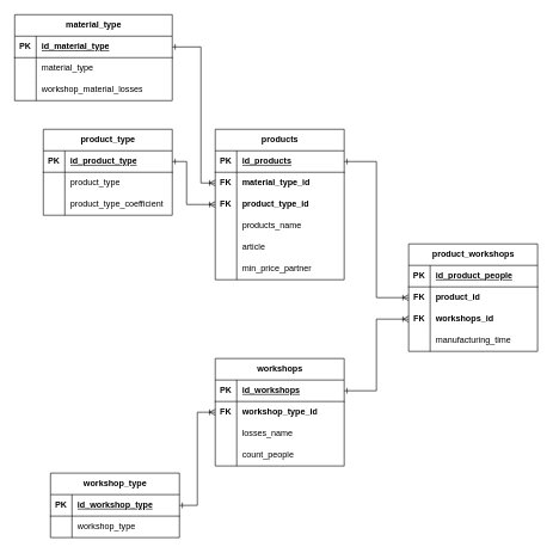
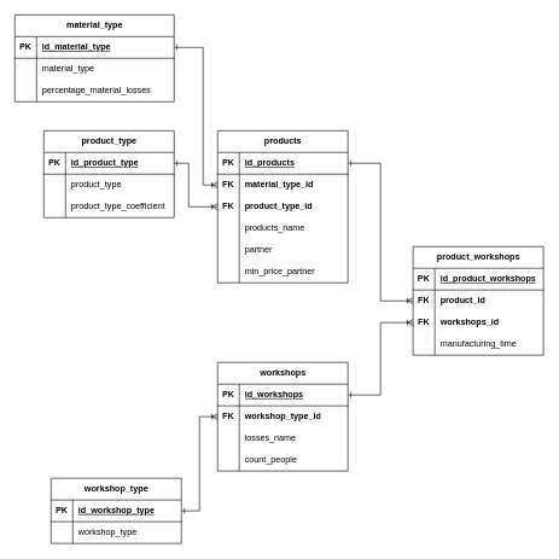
  <mxCell id="0" />
  <mxCell id="1" parent="0" />
  <mxCell id="2" value="material_type" style="shape=table;startSize=30;container=1;collapsible=1;childLayout=tableLayout;fixedRows=1;rowLines=0;fontStyle=1;align=center;resizeLast=1;html=1;" parent="1" vertex="1"><mxGeometry x="20" y="20" width="220" height="120" as="geometry" /></mxCell>
  <mxCell id="3" value="" style="shape=tableRow;horizontal=0;startSize=0;swimlaneHead=0;swimlaneBody=0;fillColor=none;collapsible=0;dropTarget=0;points=[[0,0.5],[1,0.5]];portConstraint=eastwest;top=0;left=0;right=0;bottom=1;" parent="2" vertex="1"><mxGeometry y="30" width="220" height="30" as="geometry" /></mxCell>
  <mxCell id="4" value="PK" style="shape=partialRectangle;connectable=0;fillColor=none;top=0;left=0;bottom=0;right=0;fontStyle=1;overflow=hidden;whiteSpace=wrap;html=1;" parent="3" vertex="1"><mxGeometry width="30" height="30" as="geometry"><mxRectangle width="30" height="30" as="alternateBounds" /></mxGeometry></mxCell>
  <mxCell id="5" value="id_material_type" style="shape=partialRectangle;connectable=0;fillColor=none;top=0;left=0;bottom=0;right=0;align=left;spacingLeft=6;fontStyle=5;overflow=hidden;whiteSpace=wrap;html=1;" parent="3" vertex="1"><mxGeometry x="30" width="190" height="30" as="geometry"><mxRectangle width="190" height="30" as="alternateBounds" /></mxGeometry></mxCell>
  <mxCell id="6" value="" style="shape=tableRow;horizontal=0;startSize=0;swimlaneHead=0;swimlaneBody=0;fillColor=none;collapsible=0;dropTarget=0;points=[[0,0.5],[1,0.5]];portConstraint=eastwest;top=0;left=0;right=0;bottom=0;" parent="2" vertex="1"><mxGeometry y="60" width="220" height="30" as="geometry" /></mxCell>
  <mxCell id="7" value="" style="shape=partialRectangle;connectable=0;fillColor=none;top=0;left=0;bottom=0;right=0;editable=1;overflow=hidden;whiteSpace=wrap;html=1;" parent="6" vertex="1"><mxGeometry width="30" height="30" as="geometry"><mxRectangle width="30" height="30" as="alternateBounds" /></mxGeometry></mxCell>
  <mxCell id="8" value="material_type" style="shape=partialRectangle;connectable=0;fillColor=none;top=0;left=0;bottom=0;right=0;align=left;spacingLeft=6;overflow=hidden;whiteSpace=wrap;html=1;" parent="6" vertex="1"><mxGeometry x="30" width="190" height="30" as="geometry"><mxRectangle width="190" height="30" as="alternateBounds" /></mxGeometry></mxCell>
  <mxCell id="9" value="" style="shape=tableRow;horizontal=0;startSize=0;swimlaneHead=0;swimlaneBody=0;fillColor=none;collapsible=0;dropTarget=0;points=[[0,0.5],[1,0.5]];portConstraint=eastwest;top=0;left=0;right=0;bottom=0;" parent="2" vertex="1"><mxGeometry y="90" width="220" height="30" as="geometry" /></mxCell>
  <mxCell id="10" value="" style="shape=partialRectangle;connectable=0;fillColor=none;top=0;left=0;bottom=0;right=0;editable=1;overflow=hidden;whiteSpace=wrap;html=1;" parent="9" vertex="1"><mxGeometry width="30" height="30" as="geometry"><mxRectangle width="30" height="30" as="alternateBounds" /></mxGeometry></mxCell>
- <mxCell id="11" value="workshop_material_losses" style="shape=partialRectangle;connectable=0;fillColor=none;top=0;left=0;bottom=0;right=0;align=left;spacingLeft=6;overflow=hidden;whiteSpace=wrap;html=1;" parent="9" vertex="1"><mxGeometry x="30" width="190" height="30" as="geometry"><mxRectangle width="190" height="30" as="alternateBounds" /></mxGeometry></mxCell>
+ <mxCell id="11" value="percentage_material_losses" style="shape=partialRectangle;connectable=0;fillColor=none;top=0;left=0;bottom=0;right=0;align=left;spacingLeft=6;overflow=hidden;whiteSpace=wrap;html=1;" parent="9" vertex="1"><mxGeometry x="30" width="190" height="30" as="geometry"><mxRectangle width="190" height="30" as="alternateBounds" /></mxGeometry></mxCell>
  <mxCell id="12" value="&lt;span style=&quot;background-color: transparent; color: light-dark(rgb(0, 0, 0), rgb(255, 255, 255));&quot;&gt;product_type&lt;/span&gt;" style="shape=table;startSize=30;container=1;collapsible=1;childLayout=tableLayout;fixedRows=1;rowLines=0;fontStyle=1;align=center;resizeLast=1;html=1;" parent="1" vertex="1"><mxGeometry x="60" y="180" width="180" height="120" as="geometry" /></mxCell>
  <mxCell id="13" value="" style="shape=tableRow;horizontal=0;startSize=0;swimlaneHead=0;swimlaneBody=0;fillColor=none;collapsible=0;dropTarget=0;points=[[0,0.5],[1,0.5]];portConstraint=eastwest;top=0;left=0;right=0;bottom=1;" parent="12" vertex="1"><mxGeometry y="30" width="180" height="30" as="geometry" /></mxCell>
  <mxCell id="14" value="PK" style="shape=partialRectangle;connectable=0;fillColor=none;top=0;left=0;bottom=0;right=0;fontStyle=1;overflow=hidden;whiteSpace=wrap;html=1;" parent="13" vertex="1"><mxGeometry width="30" height="30" as="geometry"><mxRectangle width="30" height="30" as="alternateBounds" /></mxGeometry></mxCell>
  <mxCell id="15" value="id_product_type" style="shape=partialRectangle;connectable=0;fillColor=none;top=0;left=0;bottom=0;right=0;align=left;spacingLeft=6;fontStyle=5;overflow=hidden;whiteSpace=wrap;html=1;" parent="13" vertex="1"><mxGeometry x="30" width="150" height="30" as="geometry"><mxRectangle width="150" height="30" as="alternateBounds" /></mxGeometry></mxCell>
  <mxCell id="16" value="" style="shape=tableRow;horizontal=0;startSize=0;swimlaneHead=0;swimlaneBody=0;fillColor=none;collapsible=0;dropTarget=0;points=[[0,0.5],[1,0.5]];portConstraint=eastwest;top=0;left=0;right=0;bottom=0;" parent="12" vertex="1"><mxGeometry y="60" width="180" height="30" as="geometry" /></mxCell>
  <mxCell id="17" value="" style="shape=partialRectangle;connectable=0;fillColor=none;top=0;left=0;bottom=0;right=0;editable=1;overflow=hidden;whiteSpace=wrap;html=1;" parent="16" vertex="1"><mxGeometry width="30" height="30" as="geometry"><mxRectangle width="30" height="30" as="alternateBounds" /></mxGeometry></mxCell>
  <mxCell id="18" value="product_type" style="shape=partialRectangle;connectable=0;fillColor=none;top=0;left=0;bottom=0;right=0;align=left;spacingLeft=6;overflow=hidden;whiteSpace=wrap;html=1;" parent="16" vertex="1"><mxGeometry x="30" width="150" height="30" as="geometry"><mxRectangle width="150" height="30" as="alternateBounds" /></mxGeometry></mxCell>
  <mxCell id="19" value="" style="shape=tableRow;horizontal=0;startSize=0;swimlaneHead=0;swimlaneBody=0;fillColor=none;collapsible=0;dropTarget=0;points=[[0,0.5],[1,0.5]];portConstraint=eastwest;top=0;left=0;right=0;bottom=0;" parent="12" vertex="1"><mxGeometry y="90" width="180" height="30" as="geometry" /></mxCell>
  <mxCell id="20" value="" style="shape=partialRectangle;connectable=0;fillColor=none;top=0;left=0;bottom=0;right=0;editable=1;overflow=hidden;whiteSpace=wrap;html=1;" parent="19" vertex="1"><mxGeometry width="30" height="30" as="geometry"><mxRectangle width="30" height="30" as="alternateBounds" /></mxGeometry></mxCell>
  <mxCell id="21" value="product_type_coefficient" style="shape=partialRectangle;connectable=0;fillColor=none;top=0;left=0;bottom=0;right=0;align=left;spacingLeft=6;overflow=hidden;whiteSpace=wrap;html=1;" parent="19" vertex="1"><mxGeometry x="30" width="150" height="30" as="geometry"><mxRectangle width="150" height="30" as="alternateBounds" /></mxGeometry></mxCell>
  <mxCell id="22" value="workshop_type" style="shape=table;startSize=30;container=1;collapsible=1;childLayout=tableLayout;fixedRows=1;rowLines=0;fontStyle=1;align=center;resizeLast=1;html=1;" parent="1" vertex="1"><mxGeometry x="70" y="660" width="180" height="90" as="geometry" /></mxCell>
  <mxCell id="23" value="" style="shape=tableRow;horizontal=0;startSize=0;swimlaneHead=0;swimlaneBody=0;fillColor=none;collapsible=0;dropTarget=0;points=[[0,0.5],[1,0.5]];portConstraint=eastwest;top=0;left=0;right=0;bottom=1;" parent="22" vertex="1"><mxGeometry y="30" width="180" height="30" as="geometry" /></mxCell>
  <mxCell id="24" value="PK" style="shape=partialRectangle;connectable=0;fillColor=none;top=0;left=0;bottom=0;right=0;fontStyle=1;overflow=hidden;whiteSpace=wrap;html=1;" parent="23" vertex="1"><mxGeometry width="30" height="30" as="geometry"><mxRectangle width="30" height="30" as="alternateBounds" /></mxGeometry></mxCell>
  <mxCell id="25" value="id_&lt;span style=&quot;text-align: center; text-wrap-mode: nowrap;&quot;&gt;workshop_type&lt;/span&gt;" style="shape=partialRectangle;connectable=0;fillColor=none;top=0;left=0;bottom=0;right=0;align=left;spacingLeft=6;fontStyle=5;overflow=hidden;whiteSpace=wrap;html=1;" parent="23" vertex="1"><mxGeometry x="30" width="150" height="30" as="geometry"><mxRectangle width="150" height="30" as="alternateBounds" /></mxGeometry></mxCell>
  <mxCell id="26" value="" style="shape=tableRow;horizontal=0;startSize=0;swimlaneHead=0;swimlaneBody=0;fillColor=none;collapsible=0;dropTarget=0;points=[[0,0.5],[1,0.5]];portConstraint=eastwest;top=0;left=0;right=0;bottom=0;" parent="22" vertex="1"><mxGeometry y="60" width="180" height="30" as="geometry" /></mxCell>
  <mxCell id="27" value="" style="shape=partialRectangle;connectable=0;fillColor=none;top=0;left=0;bottom=0;right=0;editable=1;overflow=hidden;whiteSpace=wrap;html=1;" parent="26" vertex="1"><mxGeometry width="30" height="30" as="geometry"><mxRectangle width="30" height="30" as="alternateBounds" /></mxGeometry></mxCell>
  <mxCell id="28" value="&lt;span style=&quot;text-align: center; text-wrap-mode: nowrap;&quot;&gt;workshop_type&lt;/span&gt;" style="shape=partialRectangle;connectable=0;fillColor=none;top=0;left=0;bottom=0;right=0;align=left;spacingLeft=6;overflow=hidden;whiteSpace=wrap;html=1;" parent="26" vertex="1"><mxGeometry x="30" width="150" height="30" as="geometry"><mxRectangle width="150" height="30" as="alternateBounds" /></mxGeometry></mxCell>
  <mxCell id="29" value="workshops" style="shape=table;startSize=30;container=1;collapsible=1;childLayout=tableLayout;fixedRows=1;rowLines=0;fontStyle=1;align=center;resizeLast=1;html=1;" parent="1" vertex="1"><mxGeometry x="300" y="500" width="180" height="150" as="geometry" /></mxCell>
  <mxCell id="30" value="" style="shape=tableRow;horizontal=0;startSize=0;swimlaneHead=0;swimlaneBody=0;fillColor=none;collapsible=0;dropTarget=0;points=[[0,0.5],[1,0.5]];portConstraint=eastwest;top=0;left=0;right=0;bottom=1;" parent="29" vertex="1"><mxGeometry y="30" width="180" height="30" as="geometry" /></mxCell>
  <mxCell id="31" value="PK" style="shape=partialRectangle;connectable=0;fillColor=none;top=0;left=0;bottom=0;right=0;fontStyle=1;overflow=hidden;whiteSpace=wrap;html=1;" parent="30" vertex="1"><mxGeometry width="30" height="30" as="geometry"><mxRectangle width="30" height="30" as="alternateBounds" /></mxGeometry></mxCell>
  <mxCell id="32" value="id_&lt;span style=&quot;text-align: center; text-wrap-mode: nowrap;&quot;&gt;workshops&lt;/span&gt;" style="shape=partialRectangle;connectable=0;fillColor=none;top=0;left=0;bottom=0;right=0;align=left;spacingLeft=6;fontStyle=5;overflow=hidden;whiteSpace=wrap;html=1;" parent="30" vertex="1"><mxGeometry x="30" width="150" height="30" as="geometry"><mxRectangle width="150" height="30" as="alternateBounds" /></mxGeometry></mxCell>
  <mxCell id="33" style="shape=tableRow;horizontal=0;startSize=0;swimlaneHead=0;swimlaneBody=0;fillColor=none;collapsible=0;dropTarget=0;points=[[0,0.5],[1,0.5]];portConstraint=eastwest;top=0;left=0;right=0;bottom=0;" parent="29" vertex="1"><mxGeometry y="60" width="180" height="30" as="geometry" /></mxCell>
  <mxCell id="34" value="&lt;b&gt;FK&lt;/b&gt;" style="shape=partialRectangle;connectable=0;fillColor=none;top=0;left=0;bottom=0;right=0;editable=1;overflow=hidden;whiteSpace=wrap;html=1;" parent="33" vertex="1"><mxGeometry width="30" height="30" as="geometry"><mxRectangle width="30" height="30" as="alternateBounds" /></mxGeometry></mxCell>
  <mxCell id="35" value="&lt;span style=&quot;text-align: center; text-wrap-mode: nowrap;&quot;&gt;&lt;b&gt;workshop_type_id&lt;/b&gt;&lt;/span&gt;" style="shape=partialRectangle;connectable=0;fillColor=none;top=0;left=0;bottom=0;right=0;align=left;spacingLeft=6;overflow=hidden;whiteSpace=wrap;html=1;" parent="33" vertex="1"><mxGeometry x="30" width="150" height="30" as="geometry"><mxRectangle width="150" height="30" as="alternateBounds" /></mxGeometry></mxCell>
  <mxCell id="36" value="" style="shape=tableRow;horizontal=0;startSize=0;swimlaneHead=0;swimlaneBody=0;fillColor=none;collapsible=0;dropTarget=0;points=[[0,0.5],[1,0.5]];portConstraint=eastwest;top=0;left=0;right=0;bottom=0;" parent="29" vertex="1"><mxGeometry y="90" width="180" height="30" as="geometry" /></mxCell>
  <mxCell id="37" value="" style="shape=partialRectangle;connectable=0;fillColor=none;top=0;left=0;bottom=0;right=0;editable=1;overflow=hidden;whiteSpace=wrap;html=1;" parent="36" vertex="1"><mxGeometry width="30" height="30" as="geometry"><mxRectangle width="30" height="30" as="alternateBounds" /></mxGeometry></mxCell>
  <mxCell id="38" value="&lt;span style=&quot;text-align: center; text-wrap-mode: nowrap;&quot;&gt;losses_name&lt;/span&gt;" style="shape=partialRectangle;connectable=0;fillColor=none;top=0;left=0;bottom=0;right=0;align=left;spacingLeft=6;overflow=hidden;whiteSpace=wrap;html=1;" parent="36" vertex="1"><mxGeometry x="30" width="150" height="30" as="geometry"><mxRectangle width="150" height="30" as="alternateBounds" /></mxGeometry></mxCell>
  <mxCell id="39" style="shape=tableRow;horizontal=0;startSize=0;swimlaneHead=0;swimlaneBody=0;fillColor=none;collapsible=0;dropTarget=0;points=[[0,0.5],[1,0.5]];portConstraint=eastwest;top=0;left=0;right=0;bottom=0;" parent="29" vertex="1"><mxGeometry y="120" width="180" height="30" as="geometry" /></mxCell>
  <mxCell id="40" style="shape=partialRectangle;connectable=0;fillColor=none;top=0;left=0;bottom=0;right=0;editable=1;overflow=hidden;whiteSpace=wrap;html=1;" parent="39" vertex="1"><mxGeometry width="30" height="30" as="geometry"><mxRectangle width="30" height="30" as="alternateBounds" /></mxGeometry></mxCell>
  <mxCell id="41" value="count_people" style="shape=partialRectangle;connectable=0;fillColor=none;top=0;left=0;bottom=0;right=0;align=left;spacingLeft=6;overflow=hidden;whiteSpace=wrap;html=1;" parent="39" vertex="1"><mxGeometry x="30" width="150" height="30" as="geometry"><mxRectangle width="150" height="30" as="alternateBounds" /></mxGeometry></mxCell>
  <mxCell id="42" value="products" style="shape=table;startSize=30;container=1;collapsible=1;childLayout=tableLayout;fixedRows=1;rowLines=0;fontStyle=1;align=center;resizeLast=1;html=1;" parent="1" vertex="1"><mxGeometry x="300" y="180" width="180" height="210" as="geometry" /></mxCell>
  <mxCell id="43" value="" style="shape=tableRow;horizontal=0;startSize=0;swimlaneHead=0;swimlaneBody=0;fillColor=none;collapsible=0;dropTarget=0;points=[[0,0.5],[1,0.5]];portConstraint=eastwest;top=0;left=0;right=0;bottom=1;" parent="42" vertex="1"><mxGeometry y="30" width="180" height="30" as="geometry" /></mxCell>
  <mxCell id="44" value="PK" style="shape=partialRectangle;connectable=0;fillColor=none;top=0;left=0;bottom=0;right=0;fontStyle=1;overflow=hidden;whiteSpace=wrap;html=1;" parent="43" vertex="1"><mxGeometry width="30" height="30" as="geometry"><mxRectangle width="30" height="30" as="alternateBounds" /></mxGeometry></mxCell>
  <mxCell id="45" value="id_&lt;span style=&quot;text-align: center; text-wrap-mode: nowrap;&quot;&gt;products&lt;/span&gt;" style="shape=partialRectangle;connectable=0;fillColor=none;top=0;left=0;bottom=0;right=0;align=left;spacingLeft=6;fontStyle=5;overflow=hidden;whiteSpace=wrap;html=1;" parent="43" vertex="1"><mxGeometry x="30" width="150" height="30" as="geometry"><mxRectangle width="150" height="30" as="alternateBounds" /></mxGeometry></mxCell>
  <mxCell id="46" style="shape=tableRow;horizontal=0;startSize=0;swimlaneHead=0;swimlaneBody=0;fillColor=none;collapsible=0;dropTarget=0;points=[[0,0.5],[1,0.5]];portConstraint=eastwest;top=0;left=0;right=0;bottom=0;" parent="42" vertex="1"><mxGeometry y="60" width="180" height="30" as="geometry" /></mxCell>
  <mxCell id="47" value="&lt;b&gt;FK&lt;/b&gt;" style="shape=partialRectangle;connectable=0;fillColor=none;top=0;left=0;bottom=0;right=0;editable=1;overflow=hidden;whiteSpace=wrap;html=1;" parent="46" vertex="1"><mxGeometry width="30" height="30" as="geometry"><mxRectangle width="30" height="30" as="alternateBounds" /></mxGeometry></mxCell>
  <mxCell id="48" value="&lt;span style=&quot;font-weight: 700; text-align: center; text-wrap-mode: nowrap;&quot;&gt;material_type&lt;/span&gt;&lt;span style=&quot;text-align: center; text-wrap-mode: nowrap;&quot;&gt;&lt;b style=&quot;&quot;&gt;_id&lt;/b&gt;&lt;/span&gt;" style="shape=partialRectangle;connectable=0;fillColor=none;top=0;left=0;bottom=0;right=0;align=left;spacingLeft=6;overflow=hidden;whiteSpace=wrap;html=1;" parent="46" vertex="1"><mxGeometry x="30" width="150" height="30" as="geometry"><mxRectangle width="150" height="30" as="alternateBounds" /></mxGeometry></mxCell>
  <mxCell id="49" style="shape=tableRow;horizontal=0;startSize=0;swimlaneHead=0;swimlaneBody=0;fillColor=none;collapsible=0;dropTarget=0;points=[[0,0.5],[1,0.5]];portConstraint=eastwest;top=0;left=0;right=0;bottom=0;" parent="42" vertex="1"><mxGeometry y="90" width="180" height="30" as="geometry" /></mxCell>
  <mxCell id="50" value="&lt;b&gt;FK&lt;/b&gt;" style="shape=partialRectangle;connectable=0;fillColor=none;top=0;left=0;bottom=0;right=0;editable=1;overflow=hidden;whiteSpace=wrap;html=1;" parent="49" vertex="1"><mxGeometry width="30" height="30" as="geometry"><mxRectangle width="30" height="30" as="alternateBounds" /></mxGeometry></mxCell>
  <mxCell id="51" value="&lt;span style=&quot;font-weight: 700; text-align: center; text-wrap-mode: nowrap;&quot;&gt;product_type_id&lt;/span&gt;" style="shape=partialRectangle;connectable=0;fillColor=none;top=0;left=0;bottom=0;right=0;align=left;spacingLeft=6;overflow=hidden;whiteSpace=wrap;html=1;" parent="49" vertex="1"><mxGeometry x="30" width="150" height="30" as="geometry"><mxRectangle width="150" height="30" as="alternateBounds" /></mxGeometry></mxCell>
  <mxCell id="52" value="" style="shape=tableRow;horizontal=0;startSize=0;swimlaneHead=0;swimlaneBody=0;fillColor=none;collapsible=0;dropTarget=0;points=[[0,0.5],[1,0.5]];portConstraint=eastwest;top=0;left=0;right=0;bottom=0;" parent="42" vertex="1"><mxGeometry y="120" width="180" height="30" as="geometry" /></mxCell>
  <mxCell id="53" value="" style="shape=partialRectangle;connectable=0;fillColor=none;top=0;left=0;bottom=0;right=0;editable=1;overflow=hidden;whiteSpace=wrap;html=1;" parent="52" vertex="1"><mxGeometry width="30" height="30" as="geometry"><mxRectangle width="30" height="30" as="alternateBounds" /></mxGeometry></mxCell>
  <mxCell id="54" value="&lt;span style=&quot;text-align: center; text-wrap-mode: nowrap;&quot;&gt;products_name&lt;/span&gt;" style="shape=partialRectangle;connectable=0;fillColor=none;top=0;left=0;bottom=0;right=0;align=left;spacingLeft=6;overflow=hidden;whiteSpace=wrap;html=1;" parent="52" vertex="1"><mxGeometry x="30" width="150" height="30" as="geometry"><mxRectangle width="150" height="30" as="alternateBounds" /></mxGeometry></mxCell>
  <mxCell id="55" style="shape=tableRow;horizontal=0;startSize=0;swimlaneHead=0;swimlaneBody=0;fillColor=none;collapsible=0;dropTarget=0;points=[[0,0.5],[1,0.5]];portConstraint=eastwest;top=0;left=0;right=0;bottom=0;" parent="42" vertex="1"><mxGeometry y="150" width="180" height="30" as="geometry" /></mxCell>
  <mxCell id="56" style="shape=partialRectangle;connectable=0;fillColor=none;top=0;left=0;bottom=0;right=0;editable=1;overflow=hidden;whiteSpace=wrap;html=1;" parent="55" vertex="1"><mxGeometry width="30" height="30" as="geometry"><mxRectangle width="30" height="30" as="alternateBounds" /></mxGeometry></mxCell>
- <mxCell id="57" value="article" style="shape=partialRectangle;connectable=0;fillColor=none;top=0;left=0;bottom=0;right=0;align=left;spacingLeft=6;overflow=hidden;whiteSpace=wrap;html=1;" parent="55" vertex="1"><mxGeometry x="30" width="150" height="30" as="geometry"><mxRectangle width="150" height="30" as="alternateBounds" /></mxGeometry></mxCell>
+ <mxCell id="57" value="partner" style="shape=partialRectangle;connectable=0;fillColor=none;top=0;left=0;bottom=0;right=0;align=left;spacingLeft=6;overflow=hidden;whiteSpace=wrap;html=1;" parent="55" vertex="1"><mxGeometry x="30" width="150" height="30" as="geometry"><mxRectangle width="150" height="30" as="alternateBounds" /></mxGeometry></mxCell>
  <mxCell id="58" style="shape=tableRow;horizontal=0;startSize=0;swimlaneHead=0;swimlaneBody=0;fillColor=none;collapsible=0;dropTarget=0;points=[[0,0.5],[1,0.5]];portConstraint=eastwest;top=0;left=0;right=0;bottom=0;" parent="42" vertex="1"><mxGeometry y="180" width="180" height="30" as="geometry" /></mxCell>
  <mxCell id="59" style="shape=partialRectangle;connectable=0;fillColor=none;top=0;left=0;bottom=0;right=0;editable=1;overflow=hidden;whiteSpace=wrap;html=1;" parent="58" vertex="1"><mxGeometry width="30" height="30" as="geometry"><mxRectangle width="30" height="30" as="alternateBounds" /></mxGeometry></mxCell>
  <mxCell id="60" value="min_price_partner" style="shape=partialRectangle;connectable=0;fillColor=none;top=0;left=0;bottom=0;right=0;align=left;spacingLeft=6;overflow=hidden;whiteSpace=wrap;html=1;" parent="58" vertex="1"><mxGeometry x="30" width="150" height="30" as="geometry"><mxRectangle width="150" height="30" as="alternateBounds" /></mxGeometry></mxCell>
  <mxCell id="61" value="product_workshops" style="shape=table;startSize=30;container=1;collapsible=1;childLayout=tableLayout;fixedRows=1;rowLines=0;fontStyle=1;align=center;resizeLast=1;html=1;" parent="1" vertex="1"><mxGeometry x="570" y="340" width="180" height="150" as="geometry" /></mxCell>
  <mxCell id="62" value="" style="shape=tableRow;horizontal=0;startSize=0;swimlaneHead=0;swimlaneBody=0;fillColor=none;collapsible=0;dropTarget=0;points=[[0,0.5],[1,0.5]];portConstraint=eastwest;top=0;left=0;right=0;bottom=1;" parent="61" vertex="1"><mxGeometry y="30" width="180" height="30" as="geometry" /></mxCell>
  <mxCell id="63" value="PK" style="shape=partialRectangle;connectable=0;fillColor=none;top=0;left=0;bottom=0;right=0;fontStyle=1;overflow=hidden;whiteSpace=wrap;html=1;" parent="62" vertex="1"><mxGeometry width="30" height="30" as="geometry"><mxRectangle width="30" height="30" as="alternateBounds" /></mxGeometry></mxCell>
- <mxCell id="64" value="id_&lt;span style=&quot;text-align: center; text-wrap-mode: nowrap;&quot;&gt;product_people&lt;/span&gt;" style="shape=partialRectangle;connectable=0;fillColor=none;top=0;left=0;bottom=0;right=0;align=left;spacingLeft=6;fontStyle=5;overflow=hidden;whiteSpace=wrap;html=1;" parent="62" vertex="1"><mxGeometry x="30" width="150" height="30" as="geometry"><mxRectangle width="150" height="30" as="alternateBounds" /></mxGeometry></mxCell>
+ <mxCell id="64" value="id_&lt;span style=&quot;text-align: center; text-wrap-mode: nowrap;&quot;&gt;product_workshops&lt;/span&gt;" style="shape=partialRectangle;connectable=0;fillColor=none;top=0;left=0;bottom=0;right=0;align=left;spacingLeft=6;fontStyle=5;overflow=hidden;whiteSpace=wrap;html=1;" parent="62" vertex="1"><mxGeometry x="30" width="150" height="30" as="geometry"><mxRectangle width="150" height="30" as="alternateBounds" /></mxGeometry></mxCell>
  <mxCell id="65" style="shape=tableRow;horizontal=0;startSize=0;swimlaneHead=0;swimlaneBody=0;fillColor=none;collapsible=0;dropTarget=0;points=[[0,0.5],[1,0.5]];portConstraint=eastwest;top=0;left=0;right=0;bottom=0;" parent="61" vertex="1"><mxGeometry y="60" width="180" height="30" as="geometry" /></mxCell>
  <mxCell id="66" value="&lt;b&gt;FK&lt;/b&gt;" style="shape=partialRectangle;connectable=0;fillColor=none;top=0;left=0;bottom=0;right=0;editable=1;overflow=hidden;whiteSpace=wrap;html=1;" parent="65" vertex="1"><mxGeometry width="30" height="30" as="geometry"><mxRectangle width="30" height="30" as="alternateBounds" /></mxGeometry></mxCell>
  <mxCell id="67" value="&lt;span style=&quot;font-weight: 700; text-align: center; text-wrap-mode: nowrap;&quot;&gt;product_id&lt;/span&gt;" style="shape=partialRectangle;connectable=0;fillColor=none;top=0;left=0;bottom=0;right=0;align=left;spacingLeft=6;overflow=hidden;whiteSpace=wrap;html=1;" parent="65" vertex="1"><mxGeometry x="30" width="150" height="30" as="geometry"><mxRectangle width="150" height="30" as="alternateBounds" /></mxGeometry></mxCell>
  <mxCell id="68" style="shape=tableRow;horizontal=0;startSize=0;swimlaneHead=0;swimlaneBody=0;fillColor=none;collapsible=0;dropTarget=0;points=[[0,0.5],[1,0.5]];portConstraint=eastwest;top=0;left=0;right=0;bottom=0;" parent="61" vertex="1"><mxGeometry y="90" width="180" height="30" as="geometry" /></mxCell>
  <mxCell id="69" value="&lt;b&gt;FK&lt;/b&gt;" style="shape=partialRectangle;connectable=0;fillColor=none;top=0;left=0;bottom=0;right=0;editable=1;overflow=hidden;whiteSpace=wrap;html=1;" parent="68" vertex="1"><mxGeometry width="30" height="30" as="geometry"><mxRectangle width="30" height="30" as="alternateBounds" /></mxGeometry></mxCell>
  <mxCell id="70" value="&lt;span style=&quot;font-weight: 700; text-align: center; text-wrap-mode: nowrap;&quot;&gt;workshops&lt;/span&gt;&lt;span style=&quot;text-align: center; text-wrap-mode: nowrap;&quot;&gt;&lt;b style=&quot;&quot;&gt;_id&lt;/b&gt;&lt;/span&gt;" style="shape=partialRectangle;connectable=0;fillColor=none;top=0;left=0;bottom=0;right=0;align=left;spacingLeft=6;overflow=hidden;whiteSpace=wrap;html=1;" parent="68" vertex="1"><mxGeometry x="30" width="150" height="30" as="geometry"><mxRectangle width="150" height="30" as="alternateBounds" /></mxGeometry></mxCell>
  <mxCell id="71" value="" style="shape=tableRow;horizontal=0;startSize=0;swimlaneHead=0;swimlaneBody=0;fillColor=none;collapsible=0;dropTarget=0;points=[[0,0.5],[1,0.5]];portConstraint=eastwest;top=0;left=0;right=0;bottom=0;" parent="61" vertex="1"><mxGeometry y="120" width="180" height="30" as="geometry" /></mxCell>
  <mxCell id="72" value="" style="shape=partialRectangle;connectable=0;fillColor=none;top=0;left=0;bottom=0;right=0;editable=1;overflow=hidden;whiteSpace=wrap;html=1;" parent="71" vertex="1"><mxGeometry width="30" height="30" as="geometry"><mxRectangle width="30" height="30" as="alternateBounds" /></mxGeometry></mxCell>
  <mxCell id="73" value="&lt;div style=&quot;text-align: center;&quot;&gt;&lt;span style=&quot;background-color: transparent; text-wrap-mode: nowrap;&quot;&gt;manufacturing_time&lt;/span&gt;&lt;/div&gt;" style="shape=partialRectangle;connectable=0;fillColor=none;top=0;left=0;bottom=0;right=0;align=left;spacingLeft=6;overflow=hidden;whiteSpace=wrap;html=1;" parent="71" vertex="1"><mxGeometry x="30" width="150" height="30" as="geometry"><mxRectangle width="150" height="30" as="alternateBounds" /></mxGeometry></mxCell>
  <mxCell id="74" style="edgeStyle=orthogonalEdgeStyle;rounded=0;orthogonalLoop=1;jettySize=auto;html=1;exitX=1;exitY=0.5;exitDx=0;exitDy=0;entryX=0;entryY=0.5;entryDx=0;entryDy=0;startArrow=ERone;startFill=0;endArrow=ERoneToMany;endFill=0;" parent="1" source="3" target="46" edge="1"><mxGeometry relative="1" as="geometry"><Array as="points"><mxPoint x="280" y="65" /><mxPoint x="280" y="255" /></Array></mxGeometry></mxCell>
  <mxCell id="75" style="edgeStyle=orthogonalEdgeStyle;rounded=0;orthogonalLoop=1;jettySize=auto;html=1;exitX=1;exitY=0.5;exitDx=0;exitDy=0;entryX=0;entryY=0.5;entryDx=0;entryDy=0;startArrow=ERone;startFill=0;endArrow=ERoneToMany;endFill=0;" parent="1" source="13" target="49" edge="1"><mxGeometry relative="1" as="geometry"><Array as="points"><mxPoint x="260" y="225" /><mxPoint x="260" y="285" /></Array></mxGeometry></mxCell>
  <mxCell id="76" style="edgeStyle=orthogonalEdgeStyle;rounded=0;orthogonalLoop=1;jettySize=auto;html=1;exitX=1;exitY=0.5;exitDx=0;exitDy=0;entryX=0;entryY=0.5;entryDx=0;entryDy=0;startArrow=ERone;startFill=0;endArrow=ERoneToMany;endFill=0;" parent="1" source="23" target="33" edge="1"><mxGeometry relative="1" as="geometry" /></mxCell>
  <mxCell id="77" style="edgeStyle=orthogonalEdgeStyle;rounded=0;orthogonalLoop=1;jettySize=auto;html=1;exitX=1;exitY=0.5;exitDx=0;exitDy=0;entryX=0;entryY=0.5;entryDx=0;entryDy=0;startArrow=ERone;startFill=0;endArrow=ERoneToMany;endFill=0;" parent="1" source="30" target="68" edge="1"><mxGeometry relative="1" as="geometry" /></mxCell>
  <mxCell id="78" style="edgeStyle=orthogonalEdgeStyle;rounded=0;orthogonalLoop=1;jettySize=auto;html=1;exitX=1;exitY=0.5;exitDx=0;exitDy=0;entryX=0;entryY=0.5;entryDx=0;entryDy=0;startArrow=ERone;startFill=0;endArrow=ERoneToMany;endFill=0;" parent="1" source="43" target="65" edge="1"><mxGeometry relative="1" as="geometry" /></mxCell>
